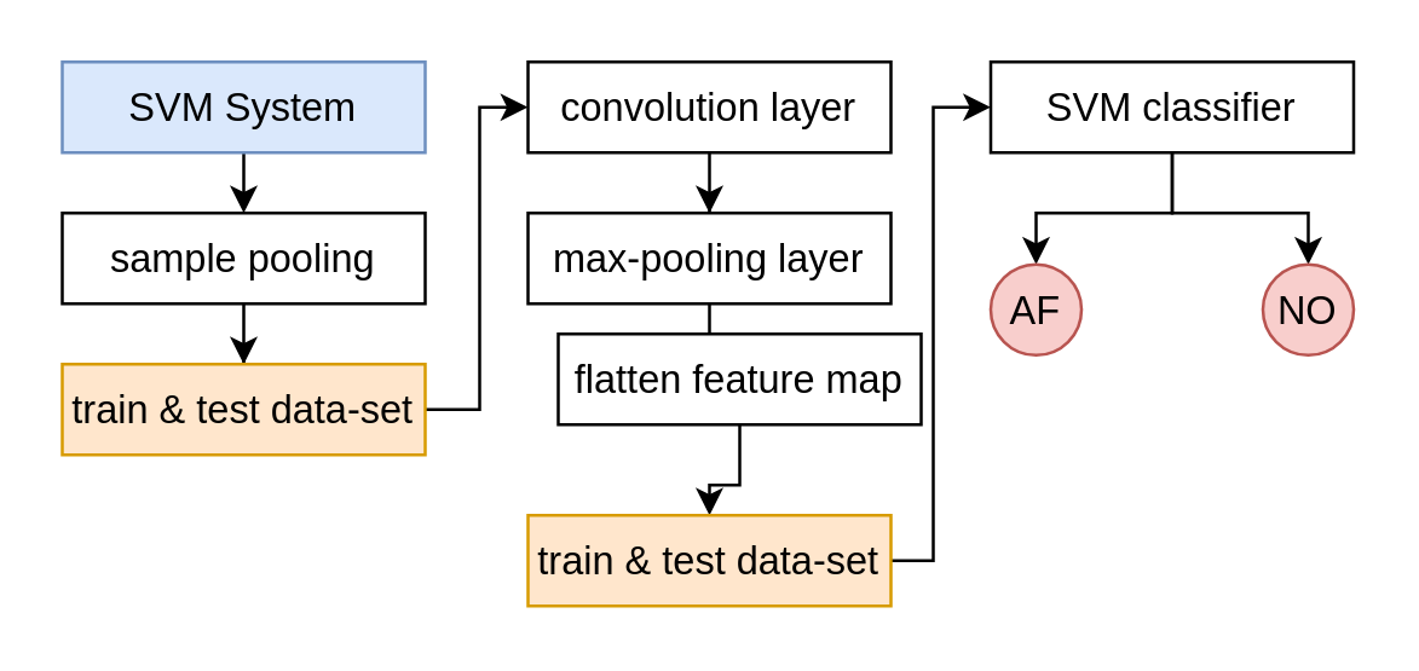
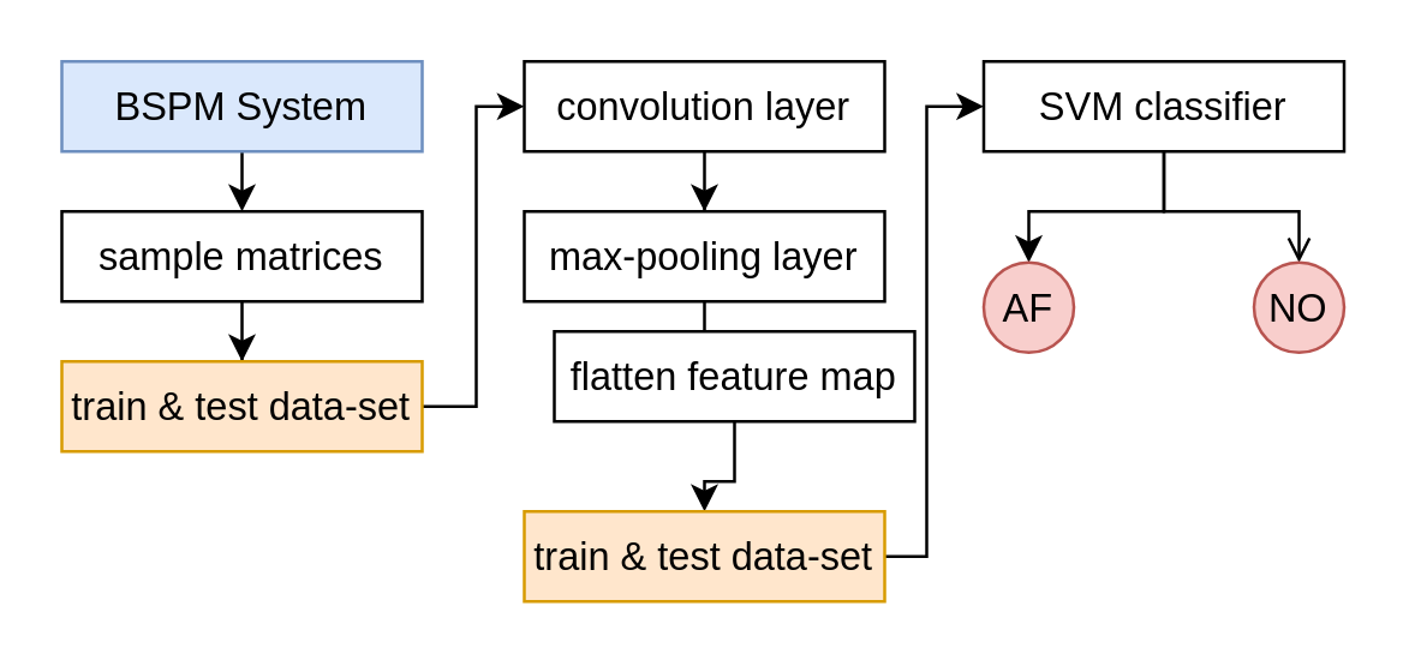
  <mxCell id="0" />
  <mxCell id="1" parent="0" />
  <mxCell id="2" style="edgeStyle=orthogonalEdgeStyle;rounded=0;orthogonalLoop=1;jettySize=auto;html=1;exitX=0.5;exitY=1;exitDx=0;exitDy=0;entryX=0.5;entryY=0;entryDx=0;entryDy=0;fontSize=14;" edge="1" parent="1" source="3" target="5"><mxGeometry relative="1" as="geometry" /></mxCell>
- <mxCell id="3" value="SVM System" style="rounded=0;whiteSpace=wrap;html=1;fontSize=13;fillColor=#dae8fc;strokeColor=#6c8ebf;" vertex="1" parent="1"><mxGeometry x="20" y="20" width="120" height="30" as="geometry" /></mxCell>
+ <mxCell id="3" value="BSPM System" style="rounded=0;whiteSpace=wrap;html=1;fontSize=13;fillColor=#dae8fc;strokeColor=#6c8ebf;" vertex="1" parent="1"><mxGeometry x="20" y="20" width="120" height="30" as="geometry" /></mxCell>
  <mxCell id="4" style="edgeStyle=orthogonalEdgeStyle;rounded=0;orthogonalLoop=1;jettySize=auto;html=1;exitX=0.5;exitY=1;exitDx=0;exitDy=0;fontSize=14;" edge="1" parent="1" source="5" target="7"><mxGeometry relative="1" as="geometry" /></mxCell>
- <mxCell id="5" value="sample pooling" style="rounded=0;whiteSpace=wrap;html=1;fontSize=13;" vertex="1" parent="1"><mxGeometry x="20" y="70" width="120" height="30" as="geometry" /></mxCell>
+ <mxCell id="5" value="sample matrices" style="rounded=0;whiteSpace=wrap;html=1;fontSize=13;" vertex="1" parent="1"><mxGeometry x="20" y="70" width="120" height="30" as="geometry" /></mxCell>
  <mxCell id="6" style="edgeStyle=orthogonalEdgeStyle;rounded=0;orthogonalLoop=1;jettySize=auto;html=1;exitX=1;exitY=0.5;exitDx=0;exitDy=0;fontSize=13;" edge="1" parent="1" source="7" target="9"><mxGeometry relative="1" as="geometry"><Array as="points"><mxPoint x="158" y="135" /><mxPoint x="158" y="35" /></Array></mxGeometry></mxCell>
  <mxCell id="7" value="train &amp;amp; test data-set" style="rounded=0;whiteSpace=wrap;html=1;fontSize=13;fillColor=#ffe6cc;strokeColor=#d79b00;" vertex="1" parent="1"><mxGeometry x="20" y="120" width="120" height="30" as="geometry" /></mxCell>
  <mxCell id="8" style="edgeStyle=orthogonalEdgeStyle;rounded=0;orthogonalLoop=1;jettySize=auto;html=1;exitX=0.5;exitY=1;exitDx=0;exitDy=0;fontSize=14;" edge="1" parent="1" source="9" target="11"><mxGeometry relative="1" as="geometry" /></mxCell>
  <mxCell id="9" value="convolution layer" style="rounded=0;whiteSpace=wrap;html=1;fontSize=13;" vertex="1" parent="1"><mxGeometry x="174" y="20" width="120" height="30" as="geometry" /></mxCell>
  <mxCell id="10" style="edgeStyle=orthogonalEdgeStyle;rounded=0;orthogonalLoop=1;jettySize=auto;html=1;exitX=0.5;exitY=1;exitDx=0;exitDy=0;fontSize=14;" edge="1" parent="1" source="11" target="13"><mxGeometry relative="1" as="geometry" /></mxCell>
  <mxCell id="11" value="max-pooling layer" style="rounded=0;whiteSpace=wrap;html=1;fontSize=13;" vertex="1" parent="1"><mxGeometry x="174" y="70" width="120" height="30" as="geometry" /></mxCell>
  <mxCell id="12" style="edgeStyle=orthogonalEdgeStyle;rounded=0;orthogonalLoop=1;jettySize=auto;html=1;exitX=0.5;exitY=1;exitDx=0;exitDy=0;fontSize=14;" edge="1" parent="1" source="13" target="15"><mxGeometry relative="1" as="geometry" /></mxCell>
  <mxCell id="13" value="flatten feature map" style="rounded=0;whiteSpace=wrap;html=1;fontSize=13;" vertex="1" parent="1"><mxGeometry x="184" y="110" width="120" height="30" as="geometry" /></mxCell>
  <mxCell id="14" style="edgeStyle=orthogonalEdgeStyle;rounded=0;orthogonalLoop=1;jettySize=auto;html=1;exitX=1;exitY=0.5;exitDx=0;exitDy=0;fontSize=13;" edge="1" parent="1" source="15" target="18"><mxGeometry relative="1" as="geometry"><Array as="points"><mxPoint x="308" y="185" /><mxPoint x="308" y="35" /></Array></mxGeometry></mxCell>
  <mxCell id="15" value="&lt;span style=&quot;font-size: 13px;&quot;&gt;train &amp;amp; test data-set&lt;/span&gt;" style="rounded=0;whiteSpace=wrap;html=1;fontSize=13;fillColor=#ffe6cc;strokeColor=#d79b00;" vertex="1" parent="1"><mxGeometry x="174" y="170" width="120" height="30" as="geometry" /></mxCell>
  <mxCell id="16" style="edgeStyle=orthogonalEdgeStyle;rounded=0;orthogonalLoop=1;jettySize=auto;html=1;exitX=0.5;exitY=1;exitDx=0;exitDy=0;fontSize=14;" edge="1" parent="1" source="18" target="19"><mxGeometry relative="1" as="geometry" /></mxCell>
- <mxCell id="17" style="edgeStyle=orthogonalEdgeStyle;rounded=0;orthogonalLoop=1;jettySize=auto;html=1;exitX=0.5;exitY=1;exitDx=0;exitDy=0;fontSize=14;" edge="1" parent="1" source="18" target="20"><mxGeometry relative="1" as="geometry" /></mxCell>
+ <mxCell id="17" style="edgeStyle=orthogonalEdgeStyle;rounded=0;orthogonalLoop=1;jettySize=auto;html=1;exitX=0.5;exitY=1;exitDx=0;exitDy=0;fontSize=14;endArrow=open;" edge="1" parent="1" source="18" target="20"><mxGeometry relative="1" as="geometry" /></mxCell>
  <mxCell id="18" value="SVM classifier" style="rounded=0;whiteSpace=wrap;html=1;fontSize=13;" vertex="1" parent="1"><mxGeometry x="327" y="20" width="120" height="30" as="geometry" /></mxCell>
  <mxCell id="19" value="AF" style="ellipse;whiteSpace=wrap;html=1;aspect=fixed;fontSize=13;fillColor=#f8cecc;strokeColor=#b85450;" vertex="1" parent="1"><mxGeometry x="327" y="87" width="30" height="30" as="geometry" /></mxCell>
  <mxCell id="20" value="NO" style="ellipse;whiteSpace=wrap;html=1;aspect=fixed;fontSize=13;fillColor=#f8cecc;strokeColor=#b85450;" vertex="1" parent="1"><mxGeometry x="417" y="87" width="30" height="30" as="geometry" /></mxCell>
